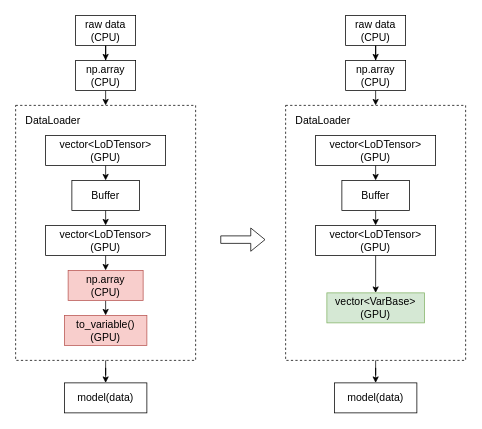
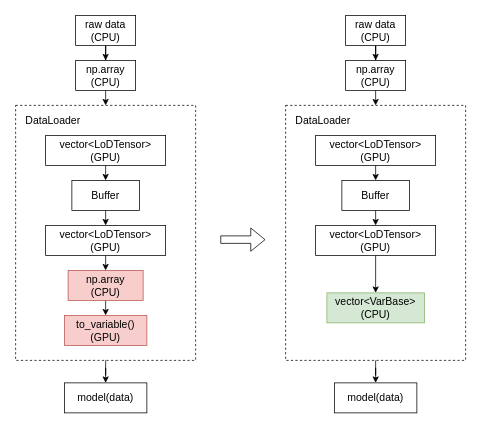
  <mxCell id="0" />
  <mxCell id="1" parent="0" />
  <mxCell id="2" value="" style="rounded=0;whiteSpace=wrap;html=1;fillColor=none;dashed=1;align=right;labelPosition=left;verticalLabelPosition=top;verticalAlign=bottom;" vertex="1" parent="1"><mxGeometry x="380" y="140" width="240" height="340" as="geometry" /></mxCell>
  <mxCell id="3" style="edgeStyle=orthogonalEdgeStyle;rounded=0;orthogonalLoop=1;jettySize=auto;html=1;exitX=0.5;exitY=1;exitDx=0;exitDy=0;" parent="1" source="4" target="6" edge="1"><mxGeometry relative="1" as="geometry" /></mxCell>
  <mxCell id="4" value="&lt;font style=&quot;font-size: 14px&quot;&gt;raw data&lt;br&gt;(CPU)&lt;br&gt;&lt;/font&gt;" style="rounded=0;whiteSpace=wrap;html=1;" parent="1" vertex="1"><mxGeometry x="100" y="20" width="80" height="40" as="geometry" /></mxCell>
  <mxCell id="5" style="edgeStyle=orthogonalEdgeStyle;rounded=0;orthogonalLoop=1;jettySize=auto;html=1;exitX=0.5;exitY=1;exitDx=0;exitDy=0;entryX=0.5;entryY=0;entryDx=0;entryDy=0;" parent="1" source="6" target="8" edge="1"><mxGeometry relative="1" as="geometry" /></mxCell>
  <mxCell id="6" value="&lt;span style=&quot;font-size: 14px&quot;&gt;np.array&lt;br&gt;(CPU)&lt;br&gt;&lt;/span&gt;" style="rounded=0;whiteSpace=wrap;html=1;" parent="1" vertex="1"><mxGeometry x="100" y="80" width="80" height="40" as="geometry" /></mxCell>
  <mxCell id="7" style="edgeStyle=orthogonalEdgeStyle;rounded=0;orthogonalLoop=1;jettySize=auto;html=1;entryX=0.5;entryY=0;entryDx=0;entryDy=0;" parent="1" source="8" target="19" edge="1"><mxGeometry relative="1" as="geometry" /></mxCell>
  <mxCell id="8" value="" style="rounded=0;whiteSpace=wrap;html=1;fillColor=none;dashed=1;align=right;labelPosition=left;verticalLabelPosition=top;verticalAlign=bottom;" parent="1" vertex="1"><mxGeometry x="20" y="140" width="240" height="340" as="geometry" /></mxCell>
  <mxCell id="9" value="&lt;font style=&quot;font-size: 14px&quot;&gt;DataLoader&lt;/font&gt;" style="text;html=1;strokeColor=none;fillColor=none;align=center;verticalAlign=middle;whiteSpace=wrap;rounded=0;dashed=1;" parent="1" vertex="1"><mxGeometry x="50" y="150" width="40" height="20" as="geometry" /></mxCell>
  <mxCell id="10" style="edgeStyle=orthogonalEdgeStyle;rounded=0;orthogonalLoop=1;jettySize=auto;html=1;exitX=0.5;exitY=1;exitDx=0;exitDy=0;entryX=0.5;entryY=0;entryDx=0;entryDy=0;" parent="1" source="11" target="15" edge="1"><mxGeometry relative="1" as="geometry" /></mxCell>
  <mxCell id="11" value="&lt;span style=&quot;font-size: 14px&quot;&gt;vector&amp;lt;LoDTensor&amp;gt;&lt;br&gt;(GPU)&lt;br&gt;&lt;/span&gt;" style="rounded=0;whiteSpace=wrap;html=1;" parent="1" vertex="1"><mxGeometry x="60" y="180" width="160" height="40" as="geometry" /></mxCell>
  <mxCell id="12" style="edgeStyle=orthogonalEdgeStyle;rounded=0;orthogonalLoop=1;jettySize=auto;html=1;exitX=0.5;exitY=1;exitDx=0;exitDy=0;entryX=0.5;entryY=0;entryDx=0;entryDy=0;" parent="1" source="13" target="17" edge="1"><mxGeometry relative="1" as="geometry" /></mxCell>
  <mxCell id="13" value="&lt;span style=&quot;font-size: 14px&quot;&gt;vector&amp;lt;LoDTensor&amp;gt;&lt;br&gt;(GPU)&lt;br&gt;&lt;/span&gt;" style="rounded=0;whiteSpace=wrap;html=1;" parent="1" vertex="1"><mxGeometry x="60" y="300" width="160" height="40" as="geometry" /></mxCell>
  <mxCell id="14" style="edgeStyle=orthogonalEdgeStyle;rounded=0;orthogonalLoop=1;jettySize=auto;html=1;exitX=0.5;exitY=1;exitDx=0;exitDy=0;entryX=0.5;entryY=0;entryDx=0;entryDy=0;" parent="1" source="15" target="13" edge="1"><mxGeometry relative="1" as="geometry" /></mxCell>
  <mxCell id="15" value="&lt;font style=&quot;font-size: 14px&quot;&gt;Buffer&lt;/font&gt;" style="rounded=0;whiteSpace=wrap;html=1;" parent="1" vertex="1"><mxGeometry x="95" y="240" width="90" height="40" as="geometry" /></mxCell>
  <mxCell id="16" style="edgeStyle=orthogonalEdgeStyle;rounded=0;orthogonalLoop=1;jettySize=auto;html=1;exitX=0.5;exitY=1;exitDx=0;exitDy=0;entryX=0.5;entryY=0;entryDx=0;entryDy=0;" parent="1" source="17" target="18" edge="1"><mxGeometry relative="1" as="geometry" /></mxCell>
  <mxCell id="17" value="&lt;span style=&quot;font-size: 14px&quot;&gt;np.array&lt;br&gt;(CPU)&lt;br&gt;&lt;/span&gt;" style="rounded=0;whiteSpace=wrap;html=1;fillColor=#f8cecc;strokeColor=#b85450;" parent="1" vertex="1"><mxGeometry x="90" y="360" width="100" height="40" as="geometry" /></mxCell>
  <mxCell id="18" value="&lt;span style=&quot;font-size: 14px&quot;&gt;to_variable()&lt;br&gt;(GPU)&lt;br&gt;&lt;/span&gt;" style="rounded=0;whiteSpace=wrap;html=1;fillColor=#f8cecc;strokeColor=#b85450;" parent="1" vertex="1"><mxGeometry x="85" y="420" width="110" height="40" as="geometry" /></mxCell>
  <mxCell id="19" value="&lt;span style=&quot;font-size: 14px&quot;&gt;model(data)&lt;br&gt;&lt;/span&gt;" style="rounded=0;whiteSpace=wrap;html=1;" parent="1" vertex="1"><mxGeometry x="85" y="510" width="110" height="40" as="geometry" /></mxCell>
  <mxCell id="20" style="edgeStyle=orthogonalEdgeStyle;rounded=0;orthogonalLoop=1;jettySize=auto;html=1;exitX=0.5;exitY=1;exitDx=0;exitDy=0;" edge="1" source="25" target="26" parent="1"><mxGeometry relative="1" as="geometry" /></mxCell>
  <mxCell id="21" style="edgeStyle=orthogonalEdgeStyle;rounded=0;orthogonalLoop=1;jettySize=auto;html=1;exitX=0.5;exitY=1;exitDx=0;exitDy=0;entryX=0.5;entryY=0;entryDx=0;entryDy=0;" edge="1" source="26" target="2" parent="1"><mxGeometry relative="1" as="geometry" /></mxCell>
  <mxCell id="22" style="edgeStyle=orthogonalEdgeStyle;rounded=0;orthogonalLoop=1;jettySize=auto;html=1;entryX=0.5;entryY=0;entryDx=0;entryDy=0;" edge="1" source="2" target="32" parent="1"><mxGeometry relative="1" as="geometry" /></mxCell>
  <mxCell id="23" style="edgeStyle=orthogonalEdgeStyle;rounded=0;orthogonalLoop=1;jettySize=auto;html=1;exitX=0.5;exitY=1;exitDx=0;exitDy=0;entryX=0.5;entryY=0;entryDx=0;entryDy=0;" edge="1" source="28" target="31" parent="1"><mxGeometry relative="1" as="geometry" /></mxCell>
  <mxCell id="24" style="edgeStyle=orthogonalEdgeStyle;rounded=0;orthogonalLoop=1;jettySize=auto;html=1;exitX=0.5;exitY=1;exitDx=0;exitDy=0;entryX=0.5;entryY=0;entryDx=0;entryDy=0;" edge="1" source="31" target="30" parent="1"><mxGeometry relative="1" as="geometry" /></mxCell>
  <mxCell id="25" value="&lt;font style=&quot;font-size: 14px&quot;&gt;raw data&lt;br&gt;(CPU)&lt;br&gt;&lt;/font&gt;" style="rounded=0;whiteSpace=wrap;html=1;" vertex="1" parent="1"><mxGeometry x="460" y="20" width="80" height="40" as="geometry" /></mxCell>
  <mxCell id="26" value="&lt;span style=&quot;font-size: 14px&quot;&gt;np.array&lt;br&gt;(CPU)&lt;br&gt;&lt;/span&gt;" style="rounded=0;whiteSpace=wrap;html=1;" vertex="1" parent="1"><mxGeometry x="460" y="80" width="80" height="40" as="geometry" /></mxCell>
  <mxCell id="27" value="&lt;font style=&quot;font-size: 14px&quot;&gt;DataLoader&lt;/font&gt;" style="text;html=1;strokeColor=none;fillColor=none;align=center;verticalAlign=middle;whiteSpace=wrap;rounded=0;dashed=1;" vertex="1" parent="1"><mxGeometry x="410" y="150" width="40" height="20" as="geometry" /></mxCell>
  <mxCell id="28" value="&lt;span style=&quot;font-size: 14px&quot;&gt;vector&amp;lt;LoDTensor&amp;gt;&lt;br&gt;(GPU)&lt;br&gt;&lt;/span&gt;" style="rounded=0;whiteSpace=wrap;html=1;" vertex="1" parent="1"><mxGeometry x="420" y="180" width="160" height="40" as="geometry" /></mxCell>
  <mxCell id="29" style="edgeStyle=orthogonalEdgeStyle;rounded=0;orthogonalLoop=1;jettySize=auto;html=1;exitX=0.5;exitY=1;exitDx=0;exitDy=0;" edge="1" parent="1" source="30" target="33"><mxGeometry relative="1" as="geometry" /></mxCell>
  <mxCell id="30" value="&lt;span style=&quot;font-size: 14px&quot;&gt;vector&amp;lt;LoDTensor&amp;gt;&lt;br&gt;(GPU)&lt;br&gt;&lt;/span&gt;" style="rounded=0;whiteSpace=wrap;html=1;" vertex="1" parent="1"><mxGeometry x="420" y="300" width="160" height="40" as="geometry" /></mxCell>
  <mxCell id="31" value="&lt;font style=&quot;font-size: 14px&quot;&gt;Buffer&lt;/font&gt;" style="rounded=0;whiteSpace=wrap;html=1;" vertex="1" parent="1"><mxGeometry x="455" y="240" width="90" height="40" as="geometry" /></mxCell>
  <mxCell id="32" value="&lt;span style=&quot;font-size: 14px&quot;&gt;model(data)&lt;br&gt;&lt;/span&gt;" style="rounded=0;whiteSpace=wrap;html=1;" vertex="1" parent="1"><mxGeometry x="445" y="510" width="110" height="40" as="geometry" /></mxCell>
- <mxCell id="33" value="&lt;span style=&quot;font-size: 14px&quot;&gt;vector&amp;lt;VarBase&amp;gt;&lt;br&gt;(GPU)&lt;br&gt;&lt;/span&gt;" style="rounded=0;whiteSpace=wrap;html=1;fillColor=#d5e8d4;strokeColor=#82b366;" vertex="1" parent="1"><mxGeometry x="435" y="390" width="130" height="40" as="geometry" /></mxCell>
+ <mxCell id="33" value="&lt;span style=&quot;font-size: 14px&quot;&gt;vector&amp;lt;VarBase&amp;gt;&lt;br&gt;(CPU)&lt;br&gt;&lt;/span&gt;" style="rounded=0;whiteSpace=wrap;html=1;fillColor=#d5e8d4;strokeColor=#82b366;" vertex="1" parent="1"><mxGeometry x="435" y="390" width="130" height="40" as="geometry" /></mxCell>
  <mxCell id="34" value="" style="shape=flexArrow;endArrow=classic;html=1;" edge="1" parent="1"><mxGeometry width="50" height="50" relative="1" as="geometry"><mxPoint x="293" y="319" as="sourcePoint" /><mxPoint x="353" y="319" as="targetPoint" /></mxGeometry></mxCell>
